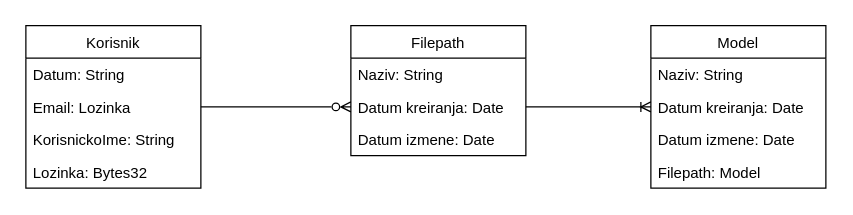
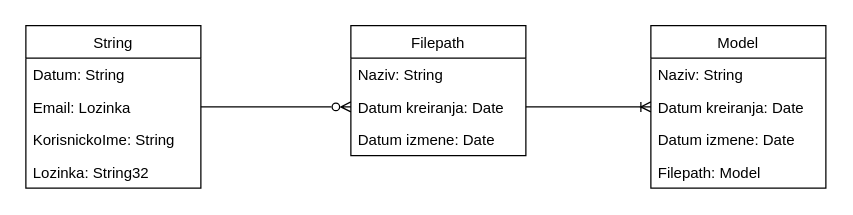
  <mxCell id="0" />
  <mxCell id="1" parent="0" />
- <mxCell id="2" value="Korisnik" style="swimlane;fontStyle=0;childLayout=stackLayout;horizontal=1;startSize=26;fillColor=none;horizontalStack=0;resizeParent=1;resizeParentMax=0;resizeLast=0;collapsible=1;marginBottom=0;" vertex="1" parent="1"><mxGeometry x="20" y="20" width="140" height="130" as="geometry" /></mxCell>
+ <mxCell id="2" value="String" style="swimlane;fontStyle=0;childLayout=stackLayout;horizontal=1;startSize=26;fillColor=none;horizontalStack=0;resizeParent=1;resizeParentMax=0;resizeLast=0;collapsible=1;marginBottom=0;" vertex="1" parent="1"><mxGeometry x="20" y="20" width="140" height="130" as="geometry" /></mxCell>
  <mxCell id="3" value="Datum: String" style="text;strokeColor=none;fillColor=none;align=left;verticalAlign=top;spacingLeft=4;spacingRight=4;overflow=hidden;rotatable=0;points=[[0,0.5],[1,0.5]];portConstraint=eastwest;" vertex="1" parent="2"><mxGeometry y="26" width="140" height="26" as="geometry" /></mxCell>
  <mxCell id="4" value="Email: Lozinka" style="text;strokeColor=none;fillColor=none;align=left;verticalAlign=top;spacingLeft=4;spacingRight=4;overflow=hidden;rotatable=0;points=[[0,0.5],[1,0.5]];portConstraint=eastwest;" vertex="1" parent="2"><mxGeometry y="52" width="140" height="26" as="geometry" /></mxCell>
  <mxCell id="5" value="KorisnickoIme: String" style="text;strokeColor=none;fillColor=none;align=left;verticalAlign=top;spacingLeft=4;spacingRight=4;overflow=hidden;rotatable=0;points=[[0,0.5],[1,0.5]];portConstraint=eastwest;" vertex="1" parent="2"><mxGeometry y="78" width="140" height="26" as="geometry" /></mxCell>
- <mxCell id="6" value="Lozinka: Bytes32" style="text;strokeColor=none;fillColor=none;align=left;verticalAlign=top;spacingLeft=4;spacingRight=4;overflow=hidden;rotatable=0;points=[[0,0.5],[1,0.5]];portConstraint=eastwest;" vertex="1" parent="2"><mxGeometry y="104" width="140" height="26" as="geometry" /></mxCell>
+ <mxCell id="6" value="Lozinka: String32" style="text;strokeColor=none;fillColor=none;align=left;verticalAlign=top;spacingLeft=4;spacingRight=4;overflow=hidden;rotatable=0;points=[[0,0.5],[1,0.5]];portConstraint=eastwest;" vertex="1" parent="2"><mxGeometry y="104" width="140" height="26" as="geometry" /></mxCell>
  <mxCell id="7" value="Filepath" style="swimlane;fontStyle=0;childLayout=stackLayout;horizontal=1;startSize=26;fillColor=none;horizontalStack=0;resizeParent=1;resizeParentMax=0;resizeLast=0;collapsible=1;marginBottom=0;" vertex="1" parent="1"><mxGeometry x="280" y="20" width="140" height="104" as="geometry" /></mxCell>
  <mxCell id="8" value="Naziv: String" style="text;strokeColor=none;fillColor=none;align=left;verticalAlign=top;spacingLeft=4;spacingRight=4;overflow=hidden;rotatable=0;points=[[0,0.5],[1,0.5]];portConstraint=eastwest;" vertex="1" parent="7"><mxGeometry y="26" width="140" height="26" as="geometry" /></mxCell>
  <mxCell id="9" value="Datum kreiranja: Date" style="text;strokeColor=none;fillColor=none;align=left;verticalAlign=top;spacingLeft=4;spacingRight=4;overflow=hidden;rotatable=0;points=[[0,0.5],[1,0.5]];portConstraint=eastwest;" vertex="1" parent="7"><mxGeometry y="52" width="140" height="26" as="geometry" /></mxCell>
  <mxCell id="10" value="Datum izmene: Date" style="text;strokeColor=none;fillColor=none;align=left;verticalAlign=top;spacingLeft=4;spacingRight=4;overflow=hidden;rotatable=0;points=[[0,0.5],[1,0.5]];portConstraint=eastwest;" vertex="1" parent="7"><mxGeometry y="78" width="140" height="26" as="geometry" /></mxCell>
  <mxCell id="11" value="Model" style="swimlane;fontStyle=0;childLayout=stackLayout;horizontal=1;startSize=26;fillColor=none;horizontalStack=0;resizeParent=1;resizeParentMax=0;resizeLast=0;collapsible=1;marginBottom=0;" vertex="1" parent="1"><mxGeometry x="520" y="20" width="140" height="130" as="geometry" /></mxCell>
  <mxCell id="12" value="Naziv: String" style="text;strokeColor=none;fillColor=none;align=left;verticalAlign=top;spacingLeft=4;spacingRight=4;overflow=hidden;rotatable=0;points=[[0,0.5],[1,0.5]];portConstraint=eastwest;" vertex="1" parent="11"><mxGeometry y="26" width="140" height="26" as="geometry" /></mxCell>
  <mxCell id="13" value="Datum kreiranja: Date" style="text;strokeColor=none;fillColor=none;align=left;verticalAlign=top;spacingLeft=4;spacingRight=4;overflow=hidden;rotatable=0;points=[[0,0.5],[1,0.5]];portConstraint=eastwest;" vertex="1" parent="11"><mxGeometry y="52" width="140" height="26" as="geometry" /></mxCell>
  <mxCell id="14" value="Datum izmene: Date" style="text;strokeColor=none;fillColor=none;align=left;verticalAlign=top;spacingLeft=4;spacingRight=4;overflow=hidden;rotatable=0;points=[[0,0.5],[1,0.5]];portConstraint=eastwest;" vertex="1" parent="11"><mxGeometry y="78" width="140" height="26" as="geometry" /></mxCell>
  <mxCell id="15" value="Filepath: Model" style="text;strokeColor=none;fillColor=none;align=left;verticalAlign=top;spacingLeft=4;spacingRight=4;overflow=hidden;rotatable=0;points=[[0,0.5],[1,0.5]];portConstraint=eastwest;" vertex="1" parent="11"><mxGeometry y="104" width="140" height="26" as="geometry" /></mxCell>
  <mxCell id="16" value="" style="edgeStyle=entityRelationEdgeStyle;fontSize=12;html=1;endArrow=ERzeroToMany;endFill=0;rounded=0;exitX=1;exitY=0.5;exitDx=0;exitDy=0;entryX=0;entryY=0.5;entryDx=0;entryDy=0;" edge="1" parent="1" source="4" target="9"><mxGeometry width="100" height="100" relative="1" as="geometry"><mxPoint x="320" y="370" as="sourcePoint" /><mxPoint x="420" y="270" as="targetPoint" /></mxGeometry></mxCell>
  <mxCell id="17" value="" style="edgeStyle=entityRelationEdgeStyle;fontSize=12;html=1;endArrow=ERoneToMany;endFill=0;rounded=0;exitX=1;exitY=0.5;exitDx=0;exitDy=0;entryX=0;entryY=0.5;entryDx=0;entryDy=0;" edge="1" parent="1" source="9" target="13"><mxGeometry width="100" height="100" relative="1" as="geometry"><mxPoint x="470" y="270" as="sourcePoint" /><mxPoint x="590" y="270" as="targetPoint" /></mxGeometry></mxCell>
